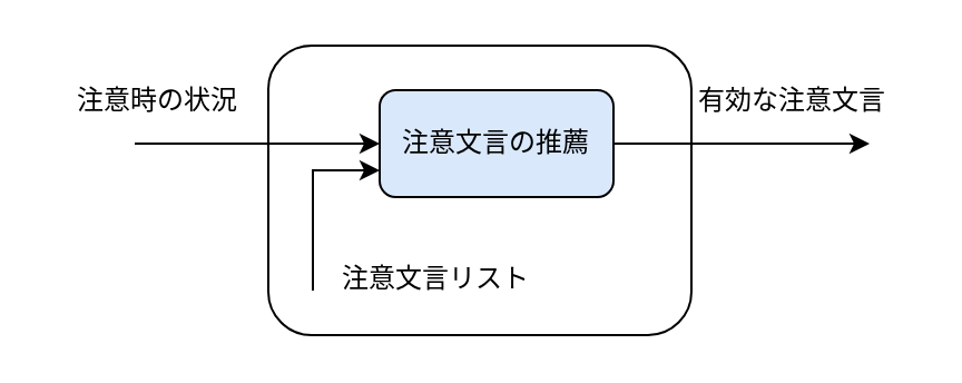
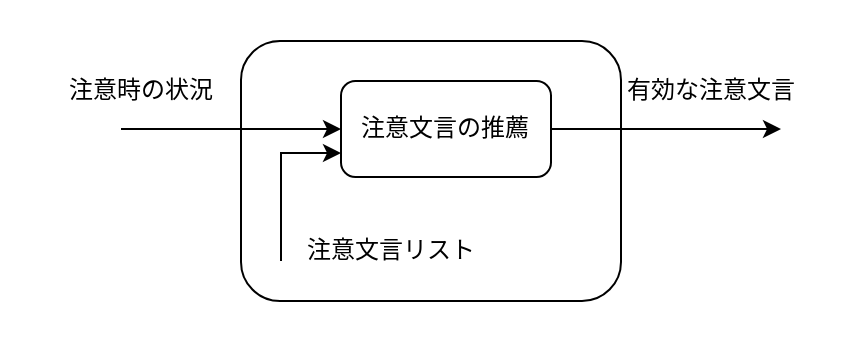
  <mxCell id="0" />
  <mxCell id="1" parent="0" />
  <mxCell id="2" value="" style="rounded=1;whiteSpace=wrap;html=1;" vertex="1" parent="1"><mxGeometry x="120" y="20" width="190" height="130" as="geometry" /></mxCell>
  <mxCell id="3" value="" style="endArrow=classic;html=1;rounded=0;" edge="1" parent="1"><mxGeometry width="50" height="50" relative="1" as="geometry"><mxPoint x="60" y="64" as="sourcePoint" /><mxPoint x="170" y="64" as="targetPoint" /></mxGeometry></mxCell>
  <mxCell id="4" value="注意文言リスト" style="text;html=1;align=center;verticalAlign=middle;resizable=0;points=[];autosize=1;strokeColor=none;fillColor=none;" vertex="1" parent="1"><mxGeometry x="140" y="110" width="110" height="30" as="geometry" /></mxCell>
  <mxCell id="5" style="edgeStyle=orthogonalEdgeStyle;rounded=0;orthogonalLoop=1;jettySize=auto;html=1;exitX=1;exitY=0.5;exitDx=0;exitDy=0;" edge="1" parent="1" source="7"><mxGeometry relative="1" as="geometry"><mxPoint x="390" y="64" as="targetPoint" /></mxGeometry></mxCell>
  <mxCell id="6" style="edgeStyle=orthogonalEdgeStyle;rounded=0;orthogonalLoop=1;jettySize=auto;html=1;entryX=0;entryY=0.75;entryDx=0;entryDy=0;" edge="1" parent="1" target="7"><mxGeometry relative="1" as="geometry"><mxPoint x="140" y="130" as="sourcePoint" /><Array as="points"><mxPoint x="140" y="76" /></Array></mxGeometry></mxCell>
- <mxCell id="7" value="注意文言の推薦" style="rounded=1;whiteSpace=wrap;html=1;fillColor=#dae8fc;" vertex="1" parent="1"><mxGeometry x="170" y="40" width="105" height="48" as="geometry" /></mxCell>
+ <mxCell id="7" value="注意文言の推薦" style="rounded=1;whiteSpace=wrap;html=1;" vertex="1" parent="1"><mxGeometry x="170" y="40" width="105" height="48" as="geometry" /></mxCell>
  <mxCell id="8" value="注意時の状況" style="text;html=1;align=center;verticalAlign=middle;resizable=0;points=[];autosize=1;strokeColor=none;fillColor=none;" vertex="1" parent="1"><mxGeometry x="20" y="30" width="100" height="30" as="geometry" /></mxCell>
  <mxCell id="9" value="有効な注意文言" style="text;html=1;align=center;verticalAlign=middle;resizable=0;points=[];autosize=1;strokeColor=none;fillColor=none;" vertex="1" parent="1"><mxGeometry x="300" y="30" width="110" height="30" as="geometry" /></mxCell>
